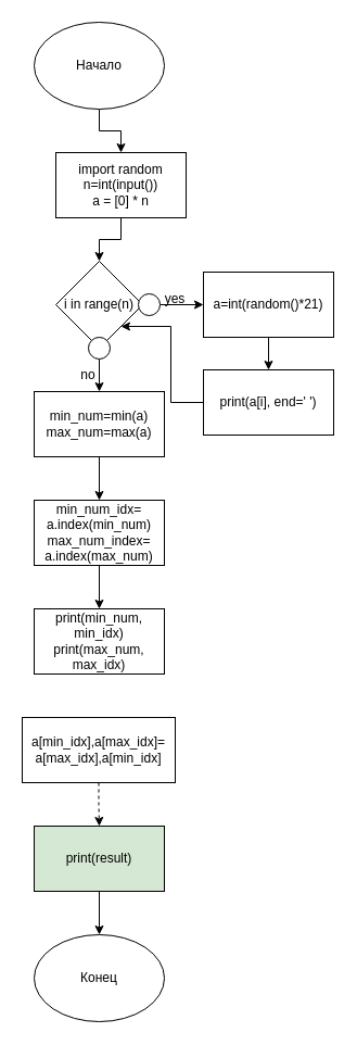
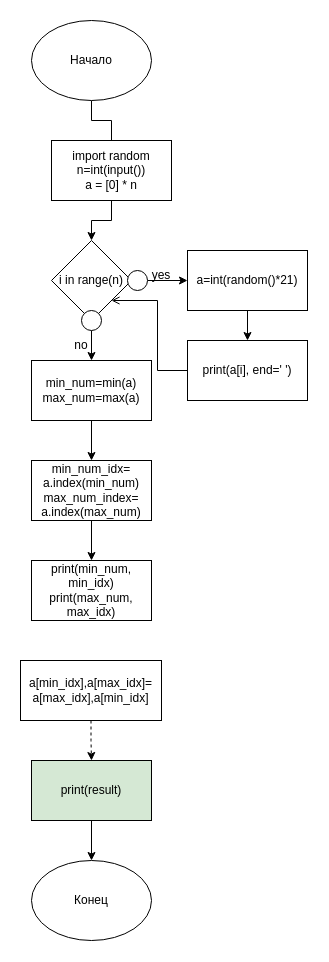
  <mxCell id="0" />
  <mxCell id="1" parent="0" />
- <mxCell id="2" value="" style="edgeStyle=orthogonalEdgeStyle;rounded=0;orthogonalLoop=1;jettySize=auto;html=1;" edge="1" parent="1" source="3" target="5"><mxGeometry relative="1" as="geometry" /></mxCell>
+ <mxCell id="2" value="" style="edgeStyle=orthogonalEdgeStyle;rounded=0;orthogonalLoop=1;jettySize=auto;html=1;endArrow=none;" edge="1" parent="1" source="3" target="5"><mxGeometry relative="1" as="geometry" /></mxCell>
  <mxCell id="3" value="Начало" style="ellipse;whiteSpace=wrap;html=1;" vertex="1" parent="1"><mxGeometry x="31" width="120" height="80" as="geometry" y="20" /></mxCell>
  <mxCell id="4" value="" style="edgeStyle=orthogonalEdgeStyle;rounded=0;orthogonalLoop=1;jettySize=auto;html=1;" edge="1" parent="1" source="5" target="6"><mxGeometry relative="1" as="geometry" /></mxCell>
  <mxCell id="5" value="import random&lt;br&gt;n=int(input())&lt;br&gt;a = [0] * n" style="rounded=0;whiteSpace=wrap;html=1;" vertex="1" parent="1"><mxGeometry x="51" y="140" width="120" height="60" as="geometry" /></mxCell>
  <mxCell id="6" value="i in range(n)" style="rhombus;whiteSpace=wrap;html=1;" vertex="1" parent="1"><mxGeometry x="51" y="240" width="80" height="80" as="geometry" /></mxCell>
  <mxCell id="7" value="" style="edgeStyle=orthogonalEdgeStyle;rounded=0;orthogonalLoop=1;jettySize=auto;html=1;" edge="1" parent="1" source="8" target="12"><mxGeometry relative="1" as="geometry" /></mxCell>
  <mxCell id="8" value="" style="ellipse;whiteSpace=wrap;html=1;aspect=fixed;" vertex="1" parent="1"><mxGeometry x="127" y="270" width="20" height="20" as="geometry" /></mxCell>
  <mxCell id="9" value="" style="edgeStyle=orthogonalEdgeStyle;rounded=0;orthogonalLoop=1;jettySize=auto;html=1;" edge="1" parent="1" source="10" target="18"><mxGeometry relative="1" as="geometry" /></mxCell>
  <mxCell id="10" value="" style="ellipse;whiteSpace=wrap;html=1;aspect=fixed;" vertex="1" parent="1"><mxGeometry x="81" y="310" width="20" height="20" as="geometry" /></mxCell>
  <mxCell id="11" value="" style="edgeStyle=orthogonalEdgeStyle;rounded=0;orthogonalLoop=1;jettySize=auto;html=1;" edge="1" parent="1" source="12" target="14"><mxGeometry relative="1" as="geometry" /></mxCell>
  <mxCell id="12" value="a=int(random()*21)" style="rounded=0;whiteSpace=wrap;html=1;" vertex="1" parent="1"><mxGeometry x="187" y="250" width="120" height="60" as="geometry" /></mxCell>
- <mxCell id="13" style="edgeStyle=orthogonalEdgeStyle;rounded=0;orthogonalLoop=1;jettySize=auto;html=1;entryX=1;entryY=1;entryDx=0;entryDy=0;" edge="1" parent="1" source="14" target="6"><mxGeometry relative="1" as="geometry"><Array as="points"><mxPoint x="157" y="370" /><mxPoint x="157" y="300" /></Array></mxGeometry></mxCell>
+ <mxCell id="13" style="edgeStyle=orthogonalEdgeStyle;rounded=0;orthogonalLoop=1;jettySize=auto;html=1;entryX=1;entryY=1;entryDx=0;entryDy=0;endArrow=open;" edge="1" parent="1" source="14" target="6"><mxGeometry relative="1" as="geometry"><Array as="points"><mxPoint x="157" y="370" /><mxPoint x="157" y="300" /></Array></mxGeometry></mxCell>
  <mxCell id="14" value="print(a[i], end=' ')" style="rounded=0;whiteSpace=wrap;html=1;" vertex="1" parent="1"><mxGeometry x="187" y="340" width="120" height="60" as="geometry" /></mxCell>
  <mxCell id="15" value="yes" style="text;html=1;strokeColor=none;fillColor=none;align=center;verticalAlign=middle;whiteSpace=wrap;rounded=0;" vertex="1" parent="1"><mxGeometry x="131" y="260" width="60" height="30" as="geometry" /></mxCell>
  <mxCell id="16" value="no" style="text;html=1;strokeColor=none;fillColor=none;align=center;verticalAlign=middle;whiteSpace=wrap;rounded=0;" vertex="1" parent="1"><mxGeometry x="51" y="330" width="60" height="30" as="geometry" /></mxCell>
  <mxCell id="17" value="" style="edgeStyle=orthogonalEdgeStyle;rounded=0;orthogonalLoop=1;jettySize=auto;html=1;" edge="1" parent="1" source="18" target="20"><mxGeometry relative="1" as="geometry" /></mxCell>
  <mxCell id="18" value="min_num=min(a)&lt;br&gt;max_num=max(a)" style="rounded=0;whiteSpace=wrap;html=1;" vertex="1" parent="1"><mxGeometry x="31" y="360" width="120" height="60" as="geometry" /></mxCell>
  <mxCell id="19" value="" style="edgeStyle=orthogonalEdgeStyle;rounded=0;orthogonalLoop=1;jettySize=auto;html=1;" edge="1" parent="1" source="20" target="21"><mxGeometry relative="1" as="geometry" /></mxCell>
  <mxCell id="20" value="min_num_idx=&lt;br&gt;a.index(min_num)&lt;br&gt;max_num_index=&lt;br&gt;a.index(max_num)" style="rounded=0;whiteSpace=wrap;html=1;" vertex="1" parent="1"><mxGeometry x="31" y="460" width="120" height="60" as="geometry" /></mxCell>
  <mxCell id="21" value="print(min_num,&lt;br&gt;min_idx)&lt;br&gt;print(max_num,&lt;br&gt;max_idx)" style="rounded=0;whiteSpace=wrap;html=1;" vertex="1" parent="1"><mxGeometry x="31" y="560" width="120" height="60" as="geometry" /></mxCell>
  <mxCell id="22" value="" style="edgeStyle=orthogonalEdgeStyle;rounded=0;orthogonalLoop=1;jettySize=auto;html=1;dashed=1;" edge="1" parent="1" source="23" target="25"><mxGeometry relative="1" as="geometry" /></mxCell>
  <mxCell id="23" value="a[min_idx],a[max_idx]=&lt;br&gt;a[max_idx],a[min_idx]" style="rounded=0;whiteSpace=wrap;html=1;" vertex="1" parent="1"><mxGeometry x="20" y="660" width="141" height="60" as="geometry" /></mxCell>
  <mxCell id="24" value="" style="edgeStyle=orthogonalEdgeStyle;rounded=0;orthogonalLoop=1;jettySize=auto;html=1;" edge="1" parent="1" source="25" target="26"><mxGeometry relative="1" as="geometry" /></mxCell>
  <mxCell id="25" value="print(result)" style="rounded=0;whiteSpace=wrap;html=1;fillColor=#d5e8d4;" vertex="1" parent="1"><mxGeometry x="31" y="760" width="120" height="60" as="geometry" /></mxCell>
  <mxCell id="26" value="Конец" style="ellipse;whiteSpace=wrap;html=1;" vertex="1" parent="1"><mxGeometry x="31" y="860" width="120" height="80" as="geometry" /></mxCell>
